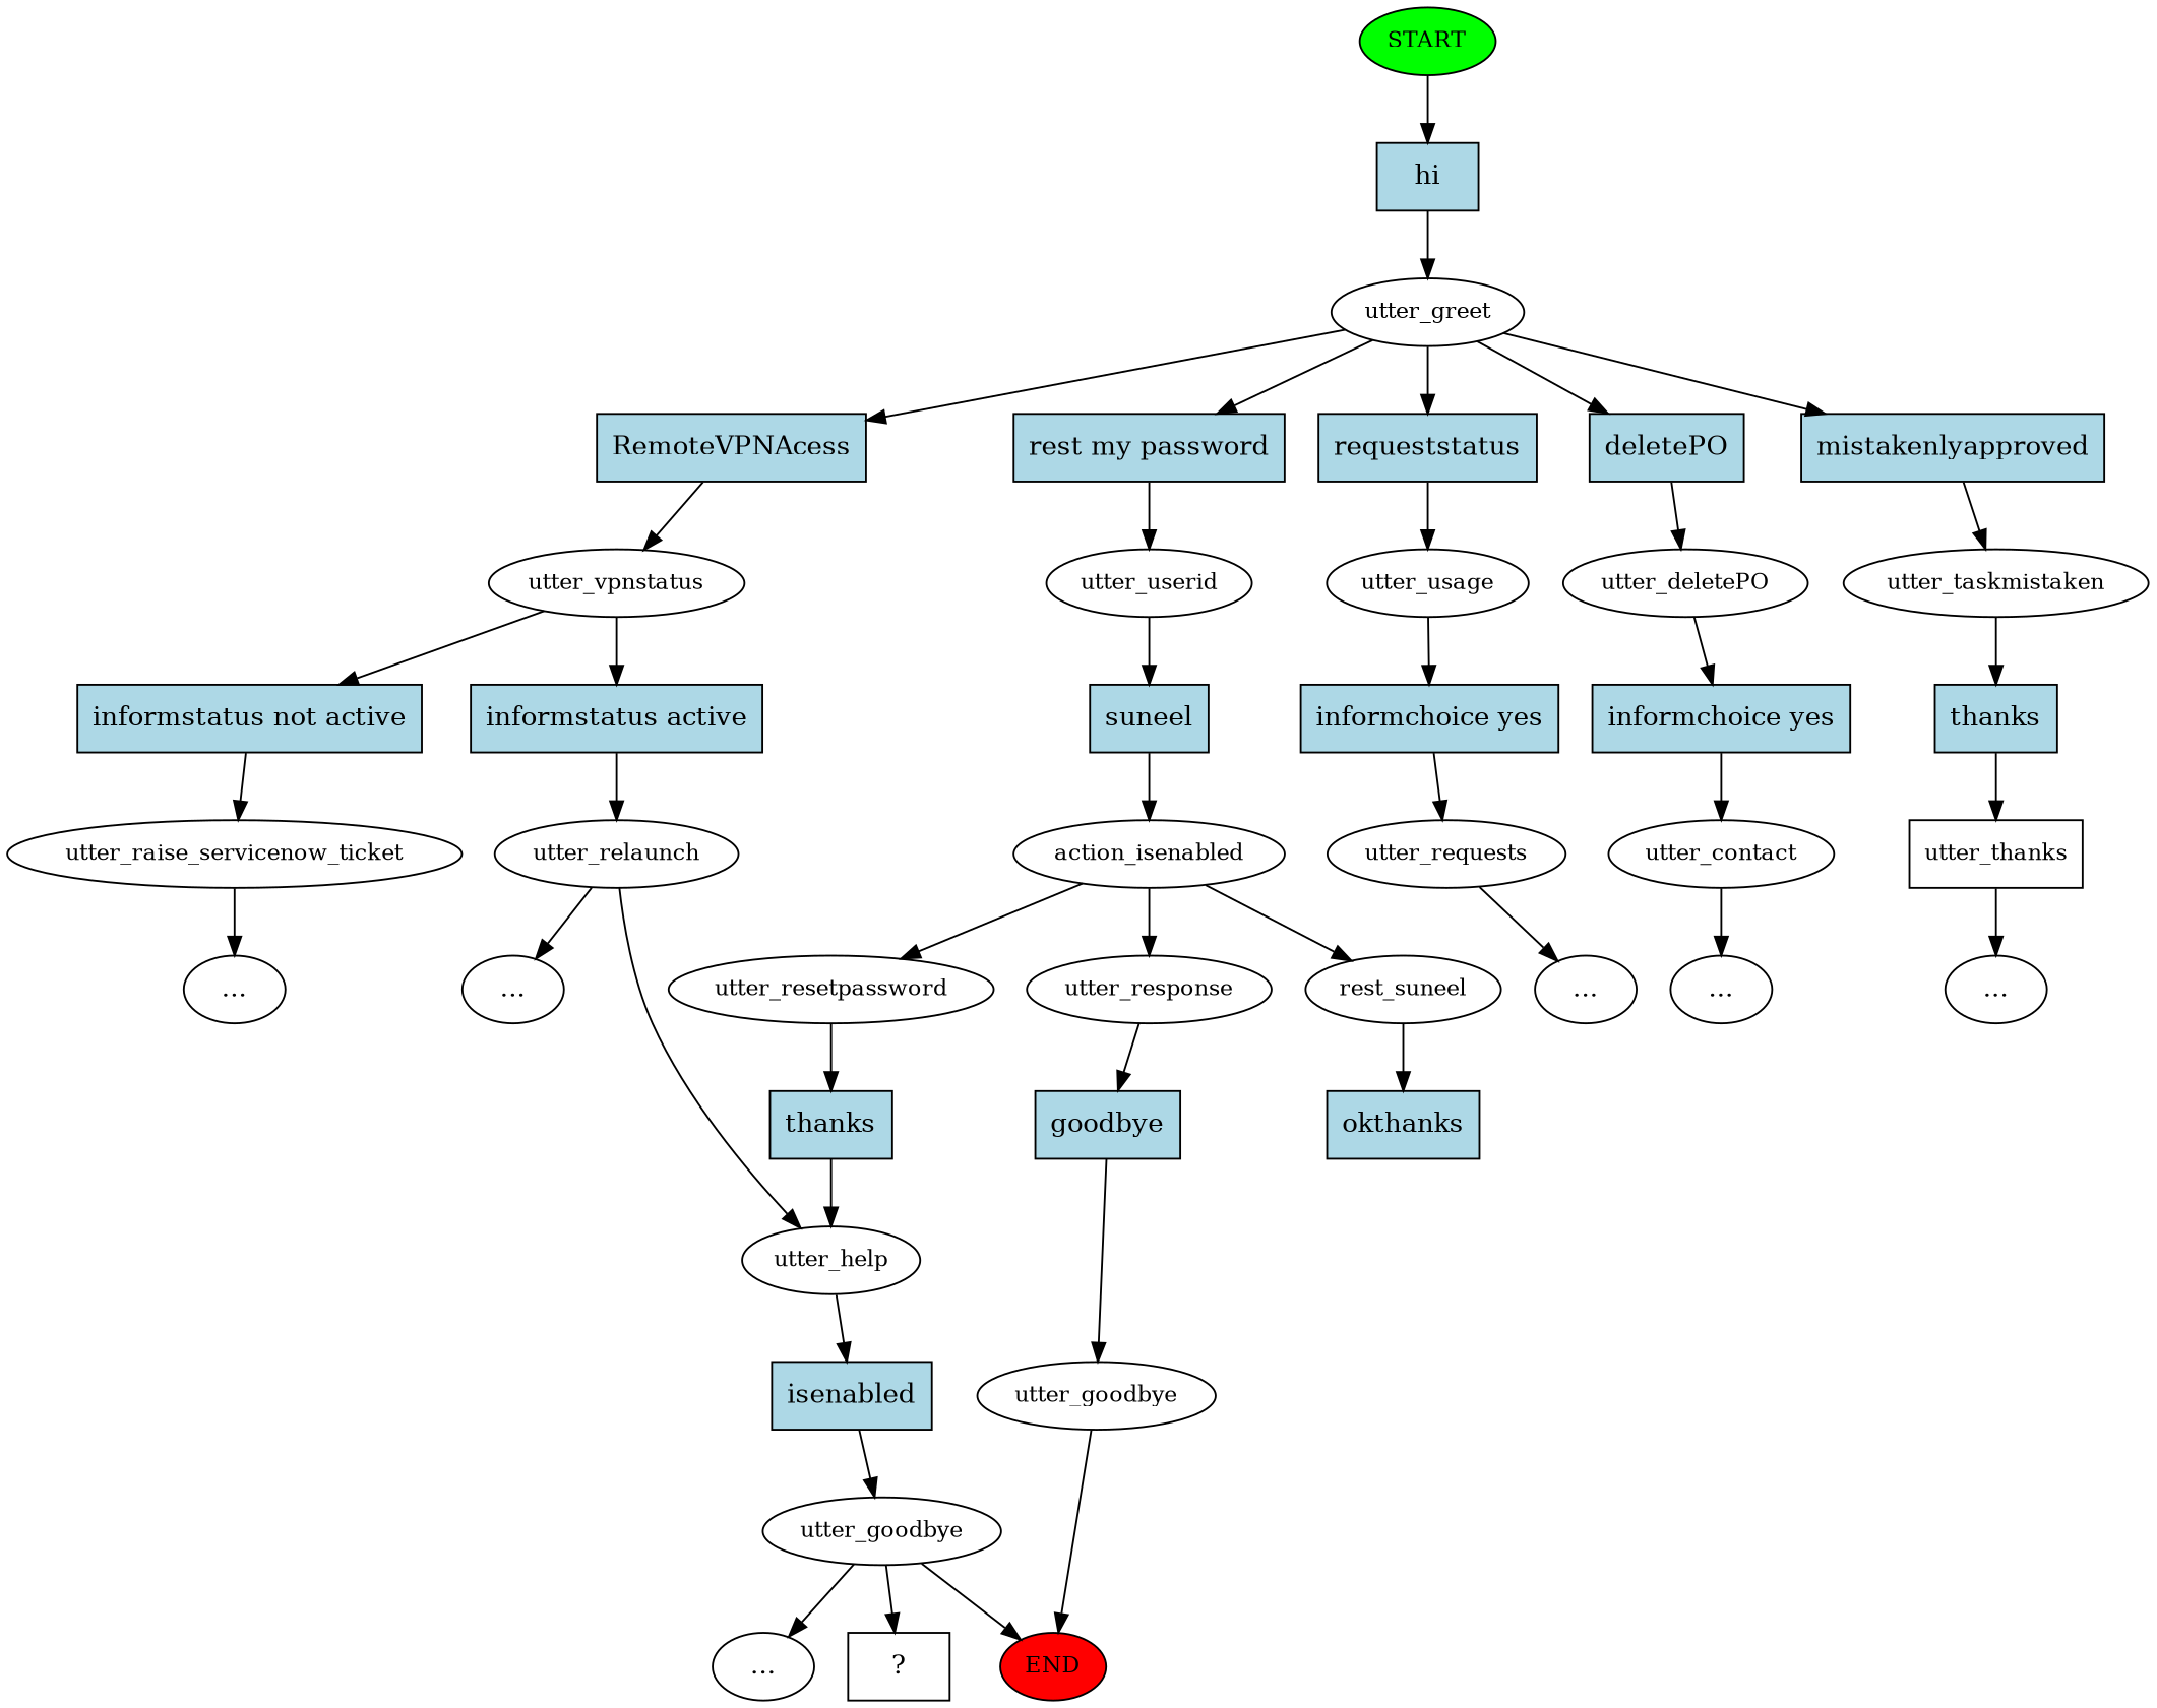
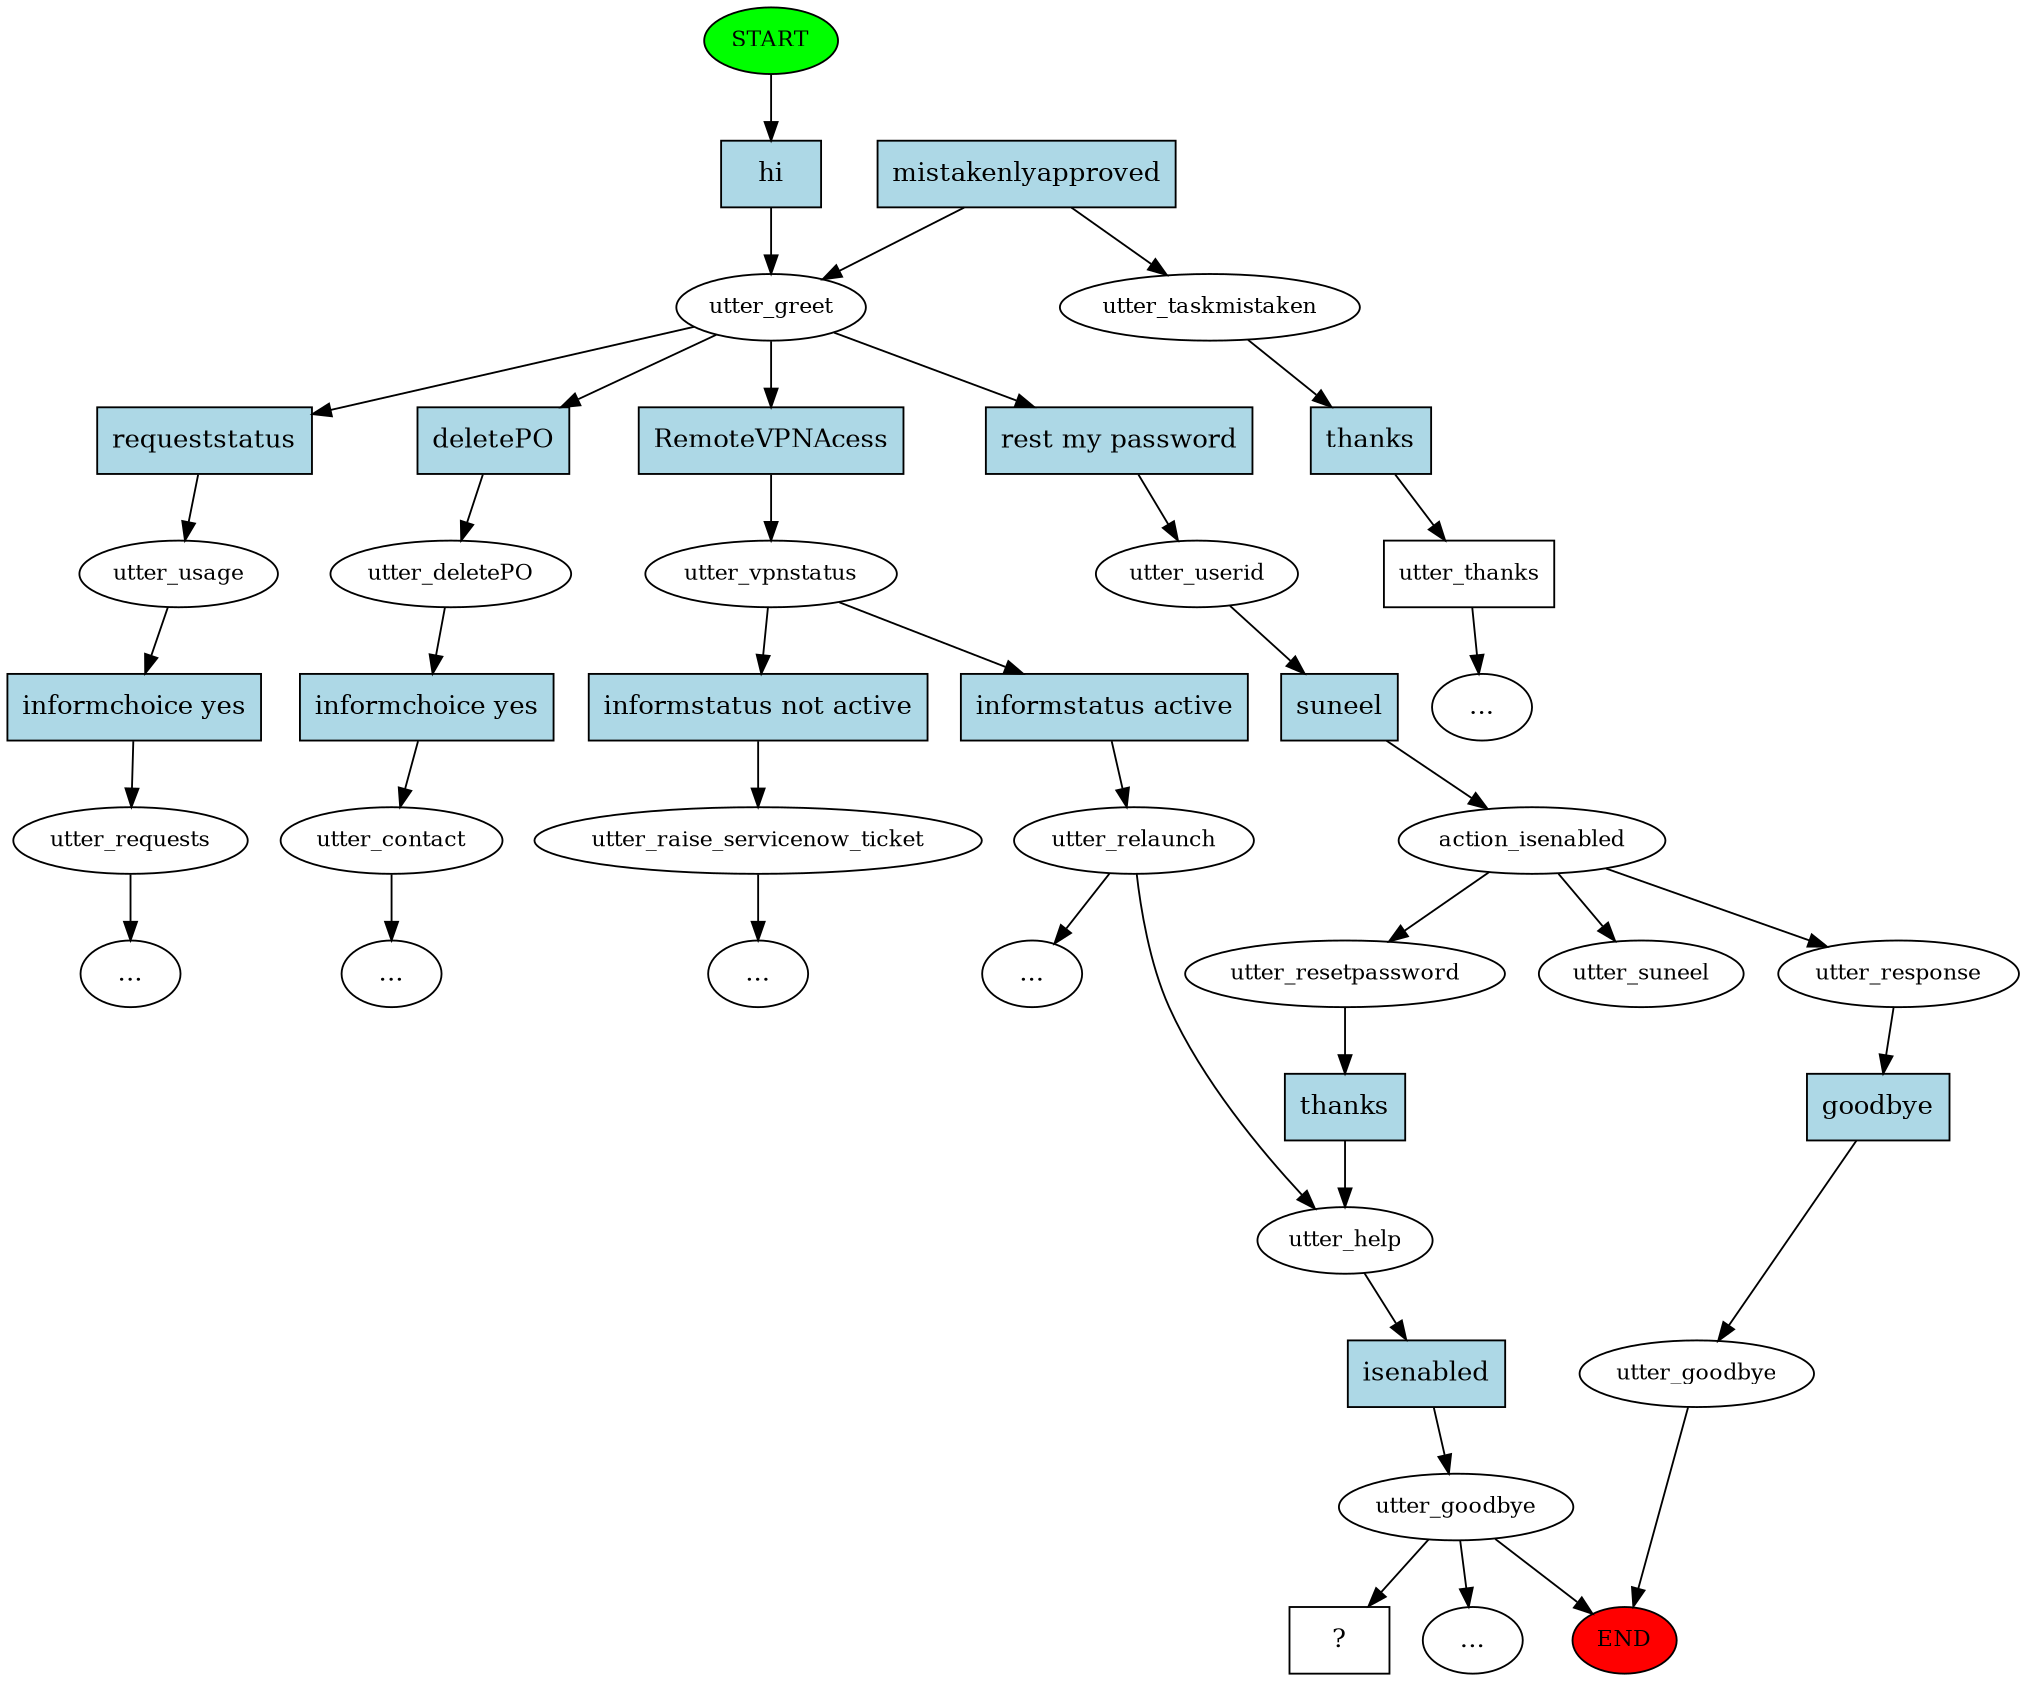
  digraph {
    n1 [fillcolor=green fontsize=12 label=START style=filled]
    n2 [fillcolor=lightblue label=hi shape=rect style=filled]
    n3 [fontsize=12 label=utter_greet]
    n4 [fillcolor=red fontsize=12 label=END style=filled]
    n5 [fillcolor=lightblue label=RemoteVPNAcess shape=rect style=filled]
    n6 [fillcolor=lightblue label="rest my password" shape=rect style=filled]
    n7 [fillcolor=lightblue label=requeststatus shape=rect style=filled]
    n8 [fillcolor=lightblue label=deletePO shape=rect style=filled]
    n9 [fillcolor=lightblue label=mistakenlyapproved shape=rect style=filled]
    n10 [fontsize=12 label=utter_vpnstatus]
    n11 [fontsize=12 label=utter_userid]
    n12 [fontsize=12 label=utter_usage]
    n13 [fontsize=12 label=utter_deletePO]
    n14 [fontsize=12 label=utter_taskmistaken]
    n15 [fillcolor=lightblue label="informstatus not active" shape=rect style=filled]
    n16 [fillcolor=lightblue label="informstatus active" shape=rect style=filled]
    n17 [fontsize=12 label=utter_raise_servicenow_ticket]
    n18 [fontsize=12 label=utter_relaunch]
    n19 [label="..."]
    n20 [fillcolor=lightblue label=suneel shape=rect style=filled]
    n21 [fontsize=12 label=action_isenabled]
    n22 [fontsize=12 label=utter_resetpassword]
    n23 [fontsize=12 label=utter_response]
-   n24 [fontsize=12 label=rest_suneel]
+   n24 [fontsize=12 label=utter_suneel]
    n25 [fillcolor=lightblue label=thanks shape=rect style=filled]
    n26 [fillcolor=lightblue label=goodbye shape=rect style=filled]
-   n27 [fillcolor=lightblue label=okthanks shape=rect style=filled]
    n28 [fontsize=12 label=utter_help]
    n29 [fillcolor=lightblue label=isenabled shape=rect style=filled]
    n30 [fontsize=12 label=utter_goodbye]
    n31 [label="..."]
    n32 [label="  ?  " shape=rect]
    n33 [label="..."]
    n34 [fontsize=12 label=utter_goodbye]
    n35 [fillcolor=lightblue label="informchoice yes" shape=rect style=filled]
    n36 [fontsize=12 label=utter_requests]
    n37 [label="..."]
    n38 [fillcolor=lightblue label="informchoice yes" shape=rect style=filled]
    n39 [fontsize=12 label=utter_contact]
    n40 [label="..."]
    n41 [fillcolor=lightblue label=thanks shape=rect style=filled]
    n42 [fontsize=12 label=utter_thanks shape=box]
    n43 [label="..."]
    n1 -> n2
    n2 -> n3
    n3 -> n5
    n3 -> n6
    n3 -> n7
    n3 -> n8
-   n3 -> n9
+   n9 -> n3
    n5 -> n10
    n6 -> n11
    n7 -> n12
    n8 -> n13
    n9 -> n14
    n10 -> n15
    n10 -> n16
    n11 -> n20
    n12 -> n35
    n13 -> n38
    n14 -> n41
    n15 -> n17
    n16 -> n18
    n17 -> n19
    n18 -> n28
    n18 -> n33
    n20 -> n21
    n21 -> n22
    n21 -> n23
    n21 -> n24
    n22 -> n25
    n23 -> n26
-   n24 -> n27
    n25 -> n28
    n26 -> n34
    n28 -> n29
    n29 -> n30
    n30 -> n4
    n30 -> n31
    n30 -> n32
    n34 -> n4
    n35 -> n36
    n36 -> n37
    n38 -> n39
    n39 -> n40
    n41 -> n42
    n42 -> n43
  }
